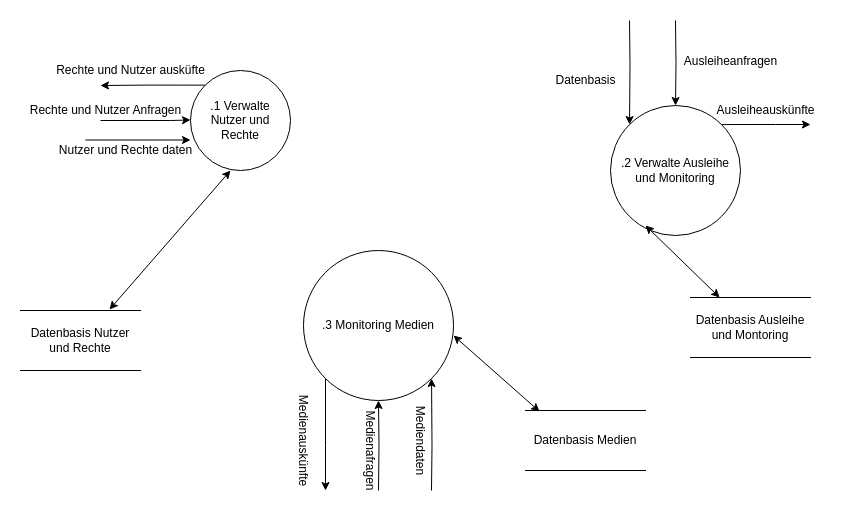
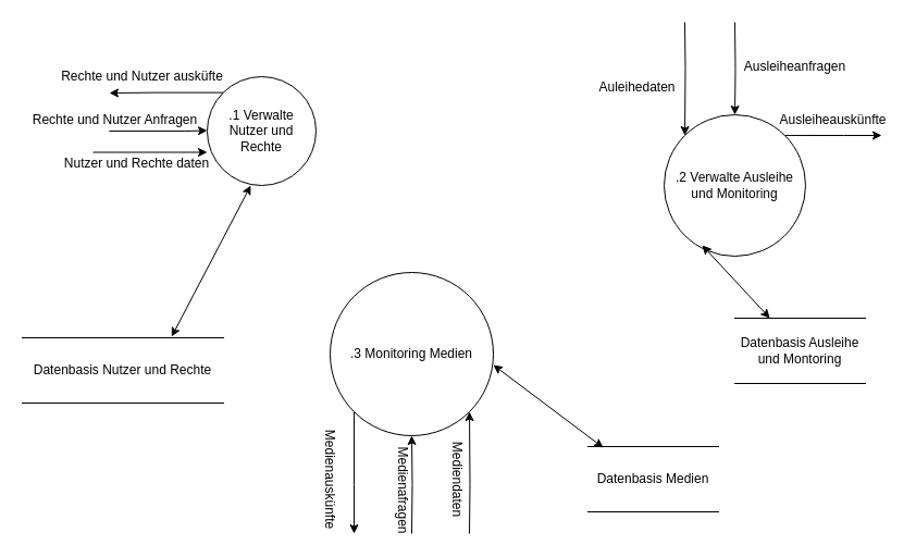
  <mxCell id="0" />
  <mxCell id="1" parent="0" />
  <mxCell id="2" style="edgeStyle=orthogonalEdgeStyle;rounded=0;orthogonalLoop=1;jettySize=auto;html=1;exitX=0;exitY=0;exitDx=0;exitDy=0;" parent="1" source="6" edge="1"><mxGeometry relative="1" as="geometry"><mxPoint x="100" y="85" as="targetPoint" /></mxGeometry></mxCell>
  <mxCell id="3" style="edgeStyle=orthogonalEdgeStyle;rounded=0;orthogonalLoop=1;jettySize=auto;html=1;exitX=0;exitY=0.5;exitDx=0;exitDy=0;entryX=0;entryY=0.5;entryDx=0;entryDy=0;" parent="1" source="6" target="6" edge="1"><mxGeometry relative="1" as="geometry"><mxPoint x="90" y="120" as="targetPoint" /></mxGeometry></mxCell>
  <mxCell id="4" style="edgeStyle=orthogonalEdgeStyle;rounded=0;orthogonalLoop=1;jettySize=auto;html=1;" parent="1" edge="1"><mxGeometry relative="1" as="geometry"><mxPoint x="190" y="119.5" as="targetPoint" /><mxPoint x="100" y="120" as="sourcePoint" /><Array as="points"><mxPoint x="170" y="120" /><mxPoint x="170" y="120" /></Array></mxGeometry></mxCell>
  <mxCell id="5" style="edgeStyle=orthogonalEdgeStyle;rounded=0;orthogonalLoop=1;jettySize=auto;html=1;exitX=0;exitY=1;exitDx=0;exitDy=0;entryX=0;entryY=1;entryDx=0;entryDy=0;" parent="1" edge="1"><mxGeometry relative="1" as="geometry"><mxPoint x="190" y="139.5" as="targetPoint" /><mxPoint x="85" y="139.5" as="sourcePoint" /></mxGeometry></mxCell>
  <mxCell id="6" value=".1 Verwalte Nutzer und Rechte" style="ellipse;whiteSpace=wrap;html=1;aspect=fixed;" parent="1" vertex="1"><mxGeometry x="190" y="70" width="100" height="100" as="geometry" /></mxCell>
  <mxCell id="7" style="edgeStyle=orthogonalEdgeStyle;rounded=0;orthogonalLoop=1;jettySize=auto;html=1;entryX=0;entryY=0;entryDx=0;entryDy=0;" parent="1" target="10" edge="1"><mxGeometry relative="1" as="geometry"><mxPoint x="629" y="20" as="sourcePoint" /></mxGeometry></mxCell>
  <mxCell id="8" style="edgeStyle=orthogonalEdgeStyle;rounded=0;orthogonalLoop=1;jettySize=auto;html=1;entryX=0.5;entryY=0;entryDx=0;entryDy=0;" parent="1" target="10" edge="1"><mxGeometry relative="1" as="geometry"><mxPoint x="675" y="20" as="sourcePoint" /></mxGeometry></mxCell>
  <mxCell id="9" style="edgeStyle=orthogonalEdgeStyle;rounded=0;orthogonalLoop=1;jettySize=auto;html=1;exitX=1;exitY=0;exitDx=0;exitDy=0;" parent="1" source="10" edge="1"><mxGeometry relative="1" as="geometry"><mxPoint x="810" y="124" as="targetPoint" /></mxGeometry></mxCell>
  <mxCell id="10" value=".2 Verwalte Ausleihe und Monitoring" style="ellipse;whiteSpace=wrap;html=1;aspect=fixed;" parent="1" vertex="1"><mxGeometry x="610" y="105" width="130" height="130" as="geometry" /></mxCell>
  <mxCell id="11" style="edgeStyle=orthogonalEdgeStyle;rounded=0;orthogonalLoop=1;jettySize=auto;html=1;exitX=0.5;exitY=1;exitDx=0;exitDy=0;entryX=0.5;entryY=1;entryDx=0;entryDy=0;" parent="1" target="14" edge="1"><mxGeometry relative="1" as="geometry"><mxPoint x="378" y="490" as="sourcePoint" /></mxGeometry></mxCell>
  <mxCell id="12" style="edgeStyle=orthogonalEdgeStyle;rounded=0;orthogonalLoop=1;jettySize=auto;html=1;exitX=0;exitY=1;exitDx=0;exitDy=0;" parent="1" source="14" edge="1"><mxGeometry relative="1" as="geometry"><mxPoint x="325" y="490" as="targetPoint" /></mxGeometry></mxCell>
  <mxCell id="13" style="edgeStyle=orthogonalEdgeStyle;rounded=0;orthogonalLoop=1;jettySize=auto;html=1;exitX=1;exitY=1;exitDx=0;exitDy=0;entryX=1;entryY=1;entryDx=0;entryDy=0;" parent="1" target="14" edge="1"><mxGeometry relative="1" as="geometry"><mxPoint x="431" y="490" as="sourcePoint" /></mxGeometry></mxCell>
  <mxCell id="14" value=".3 Monitoring Medien" style="ellipse;whiteSpace=wrap;html=1;aspect=fixed;" parent="1" vertex="1"><mxGeometry x="303" y="250" width="150" height="150" as="geometry" /></mxCell>
  <mxCell id="15" value="Rechte und Nutzer ausküfte&lt;br&gt;" style="text;html=1;resizable=0;autosize=1;align=center;verticalAlign=middle;points=[];fillColor=none;strokeColor=none;rounded=0;" parent="1" vertex="1"><mxGeometry x="50" y="60" width="160" height="20" as="geometry" /></mxCell>
  <mxCell id="16" value="Rechte und Nutzer Anfragen&lt;br&gt;" style="text;html=1;resizable=0;autosize=1;align=center;verticalAlign=middle;points=[];fillColor=none;strokeColor=none;rounded=0;" parent="1" vertex="1"><mxGeometry x="20" y="100" width="170" height="20" as="geometry" /></mxCell>
  <mxCell id="17" value="Nutzer und Rechte daten&lt;br&gt;" style="text;html=1;resizable=0;autosize=1;align=center;verticalAlign=middle;points=[];fillColor=none;strokeColor=none;rounded=0;" parent="1" vertex="1"><mxGeometry x="50" y="140" width="150" height="20" as="geometry" /></mxCell>
  <mxCell id="18" value="Ausleiheauskünfte&lt;br&gt;" style="text;html=1;resizable=0;autosize=1;align=center;verticalAlign=middle;points=[];fillColor=none;strokeColor=none;rounded=0;" parent="1" vertex="1"><mxGeometry x="710" y="100" width="110" height="20" as="geometry" /></mxCell>
- <mxCell id="19" value="Datenbasis" style="text;html=1;resizable=0;autosize=1;align=center;verticalAlign=middle;points=[];fillColor=none;strokeColor=none;rounded=0;" parent="1" vertex="1"><mxGeometry x="540" y="70" width="90" height="20" as="geometry" /></mxCell>
+ <mxCell id="19" value="Auleihedaten" style="text;html=1;resizable=0;autosize=1;align=center;verticalAlign=middle;points=[];fillColor=none;strokeColor=none;rounded=0;" parent="1" vertex="1"><mxGeometry x="540" y="70" width="90" height="20" as="geometry" /></mxCell>
  <mxCell id="20" value="Ausleiheanfragen" style="text;html=1;resizable=0;autosize=1;align=center;verticalAlign=middle;points=[];fillColor=none;strokeColor=none;rounded=0;" parent="1" vertex="1"><mxGeometry x="675" y="51" width="110" height="20" as="geometry" /></mxCell>
  <mxCell id="21" value="Medienauskünfte" style="text;html=1;resizable=0;autosize=1;align=center;verticalAlign=middle;points=[];fillColor=none;strokeColor=none;rounded=0;rotation=90;" parent="1" vertex="1"><mxGeometry x="248" y="430" width="110" height="20" as="geometry" /></mxCell>
  <mxCell id="22" value="Medienafragen" style="text;html=1;resizable=0;autosize=1;align=center;verticalAlign=middle;points=[];fillColor=none;strokeColor=none;rounded=0;rotation=90;" parent="1" vertex="1"><mxGeometry x="320" y="440" width="100" height="20" as="geometry" /></mxCell>
  <mxCell id="23" value="Mediendaten" style="text;html=1;resizable=0;autosize=1;align=center;verticalAlign=middle;points=[];fillColor=none;strokeColor=none;rounded=0;rotation=90;" parent="1" vertex="1"><mxGeometry x="380" y="430" width="80" height="20" as="geometry" /></mxCell>
- <mxCell id="24" value="Datenbasis Nutzer und Rechte&lt;br&gt;" style="shape=partialRectangle;whiteSpace=wrap;html=1;left=0;right=0;fillColor=none;" parent="1" vertex="1"><mxGeometry x="20" y="310" width="120" height="60" as="geometry" /></mxCell>
- <mxCell id="25" value="Datenbasis Medien" style="shape=partialRectangle;whiteSpace=wrap;html=1;left=0;right=0;fillColor=none;" parent="1" vertex="1"><mxGeometry x="525" y="410" width="120" height="60" as="geometry" /></mxCell>
- <mxCell id="26" value="Datenbasis Ausleihe und Montoring&lt;br&gt;" style="shape=partialRectangle;whiteSpace=wrap;html=1;left=0;right=0;fillColor=none;" parent="1" vertex="1"><mxGeometry x="690" y="297" width="120" height="60" as="geometry" /></mxCell>
+ <mxCell id="24" value="Datenbasis Nutzer und Rechte&lt;br&gt;" style="shape=partialRectangle;whiteSpace=wrap;html=1;left=0;right=0;fillColor=none;" parent="1" vertex="1"><mxGeometry x="20" y="310" width="185" height="60" as="geometry" /></mxCell>
+ <mxCell id="25" value="Datenbasis Medien" style="shape=partialRectangle;whiteSpace=wrap;html=1;left=0;right=0;fillColor=none;" parent="1" vertex="1"><mxGeometry x="540" y="410" width="120" height="60" as="geometry" /></mxCell>
+ <mxCell id="26" value="Datenbasis Ausleihe und Montoring&lt;br&gt;" style="shape=partialRectangle;whiteSpace=wrap;html=1;left=0;right=0;fillColor=none;" parent="1" vertex="1"><mxGeometry x="675" y="292" width="120" height="60" as="geometry" /></mxCell>
  <mxCell id="27" value="" style="endArrow=classic;startArrow=classic;html=1;exitX=0.742;exitY=-0.017;exitDx=0;exitDy=0;exitPerimeter=0;" parent="1" source="24" edge="1"><mxGeometry width="50" height="50" relative="1" as="geometry"><mxPoint x="175" y="220" as="sourcePoint" /><mxPoint x="230" y="170" as="targetPoint" /><Array as="points" /></mxGeometry></mxCell>
  <mxCell id="28" value="" style="endArrow=classic;startArrow=classic;html=1;entryX=0.117;entryY=0.017;entryDx=0;entryDy=0;entryPerimeter=0;" parent="1" target="25" edge="1"><mxGeometry width="50" height="50" relative="1" as="geometry"><mxPoint x="453" y="335" as="sourcePoint" /><mxPoint x="503" y="285" as="targetPoint" /></mxGeometry></mxCell>
  <mxCell id="29" value="" style="endArrow=classic;startArrow=classic;html=1;" parent="1" source="26" edge="1"><mxGeometry width="50" height="50" relative="1" as="geometry"><mxPoint x="595" y="275" as="sourcePoint" /><mxPoint x="645" y="225" as="targetPoint" /></mxGeometry></mxCell>
